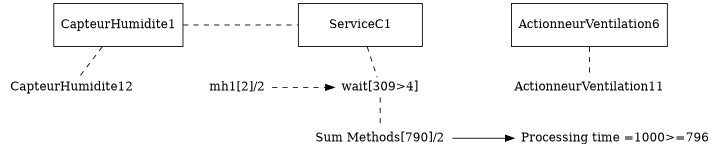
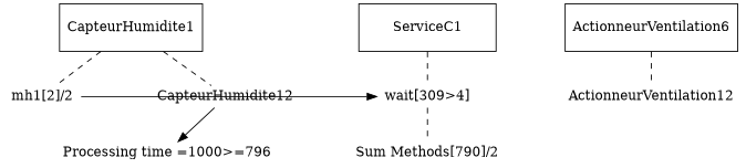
  digraph {
    nodesep=1.0
    ordering=out
    splines=line
    node [shape=none]
    edge [arrowhead=none style=dashed weight=20]
    n1 [height=0.7 label=CapteurHumidite1 shape=rectangle width=2]
    n2 [height=0.7 label=ServiceC1 shape=rectangle width=2]
    n3 [height=0.7 label=ActionneurVentilation6 shape=rectangle width=2]
    n4 [height=0 label="mh1[2]/2" width=0]
    CapteurHumidite12 [height=0 width=0]
    n6 [height=0 label="wait[309>4]" width=0]
    n7 [height=0 label="Sum Methods[790]/2" width=0]
-   ActionneurVentilation11 [height=0 width=0]
+   ActionneurVentilation11 [height=0 width=0 label=ActionneurVentilation12]
    n9 [height=0 label="Processing time =1000>=796" width=0]
    subgraph sub_1 {
      rank=same
      n1
      n2
      n3
    }
    subgraph sub_2 {
      n1
      n4
      CapteurHumidite12
    }
    subgraph sub_3 {
      n2
      n6
      n7
    }
    subgraph sub_4 {
      n3
      ActionneurVentilation11
      n9
    }
    subgraph sub_5 {
      rank=same
      n4
      n6
    }
    subgraph sub_6 {
      rank=same
      n7
      n9
    }
-   n1 -> n2
+   n1 -> n4
    n1 -> CapteurHumidite12
    n2 -> n6
    n3 -> ActionneurVentilation11
-   n4 -> n6 [arrowhead=normal weight=""]
+   n4 -> n6 [arrowhead=normal style="" weight=""]
    n6 -> n7
-   n7 -> n9 [arrowhead=normal style="" weight=""]
+   CapteurHumidite12 -> n9 [arrowhead=normal style="" weight=""]
  }
